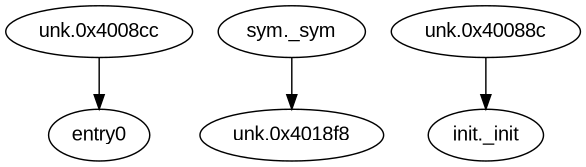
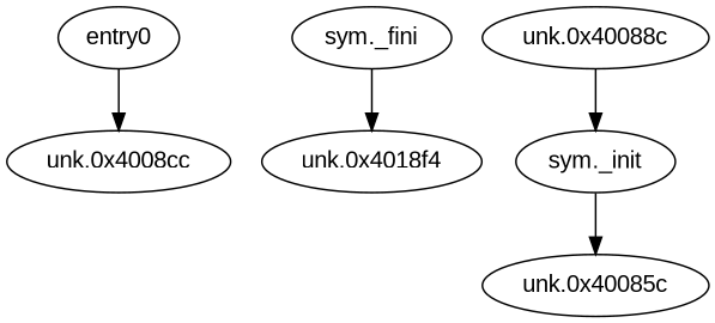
  digraph {
    fontname="Liberation Sans"
    node [fontname="Liberation Sans"]
    edge [fontname="Liberation Sans"]
    n1 [label=entry0]
    n2 [label="unk.0x4008cc"]
-   n3 [label="sym._sym"]
-   n4 [label="unk.0x4018f8"]
-   n5 [label="init._init"]
+   n3 [label="sym._fini"]
+   n4 [label="unk.0x4018f4"]
+   n5 [label="sym._init"]
+   n6 [label="unk.0x40085c"]
    n7 [label="unk.0x40088c"]
-   n2 -> n1
+   n1 -> n2
    n3 -> n4
+   n5 -> n6
    n7 -> n5
  }
